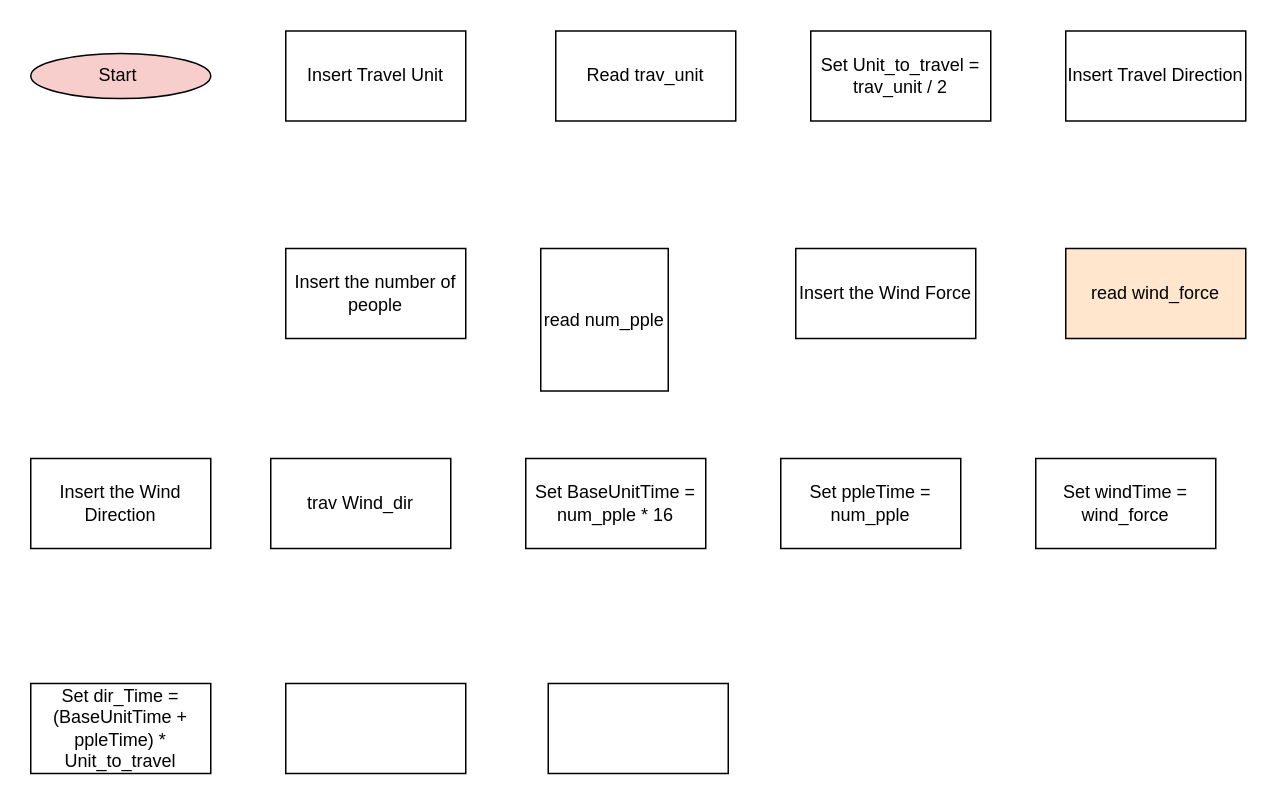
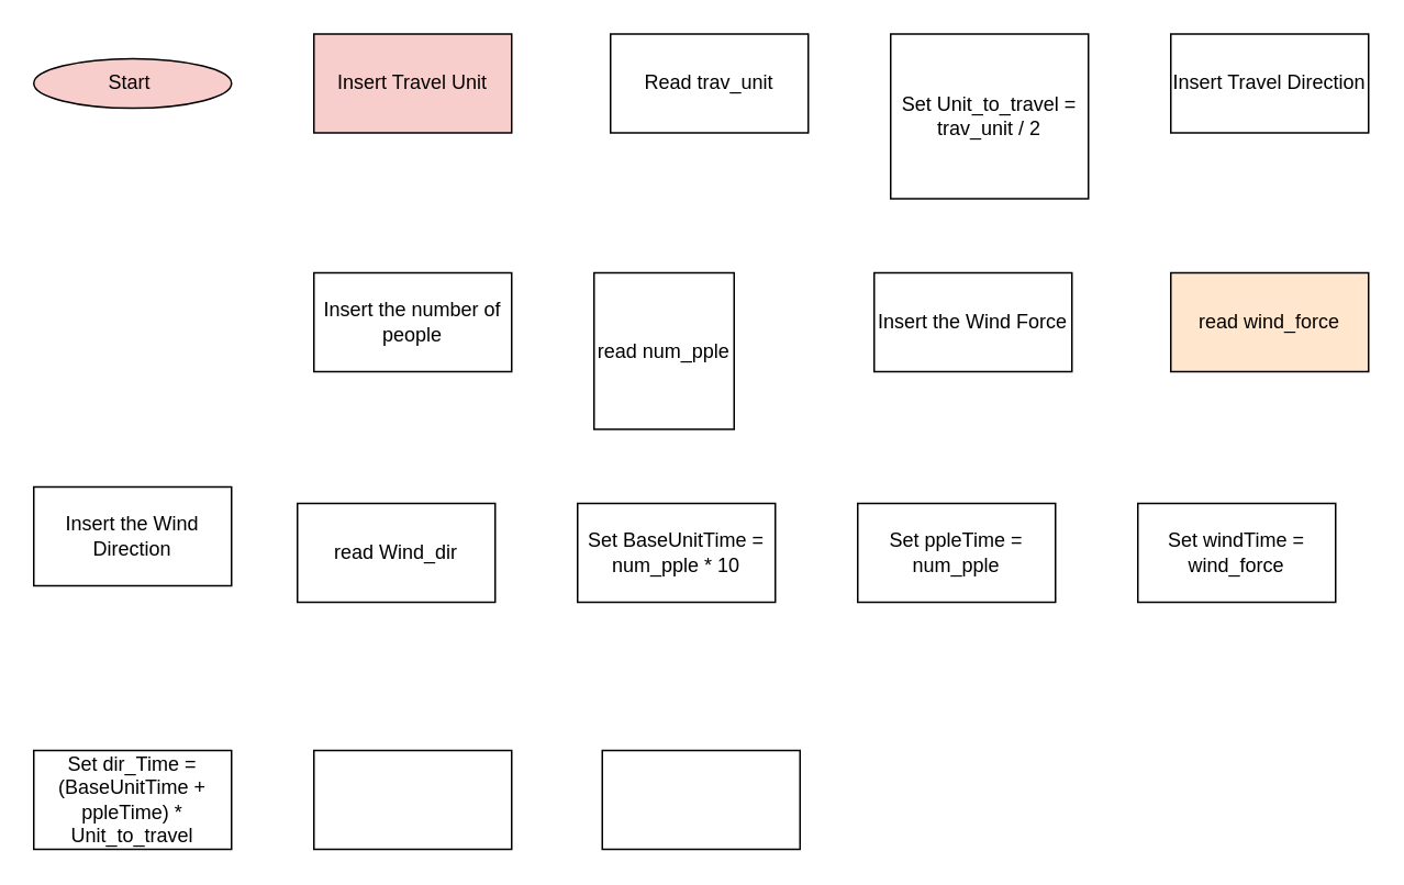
  <mxCell id="0" />
  <mxCell id="1" parent="0" />
  <mxCell id="2" value="Start&amp;nbsp;" style="ellipse;whiteSpace=wrap;html=1;fillColor=#f8cecc;" vertex="1" parent="1"><mxGeometry x="20" y="35" width="120" height="30" as="geometry" /></mxCell>
- <mxCell id="3" value="Insert Travel Unit" style="rounded=0;whiteSpace=wrap;html=1;" vertex="1" parent="1"><mxGeometry x="190" y="20" width="120" height="60" as="geometry" /></mxCell>
+ <mxCell id="3" value="Insert Travel Unit" style="rounded=0;whiteSpace=wrap;html=1;fillColor=#f8cecc;" vertex="1" parent="1"><mxGeometry x="190" y="20" width="120" height="60" as="geometry" /></mxCell>
  <mxCell id="4" value="Read trav_unit" style="rounded=0;whiteSpace=wrap;html=1;" vertex="1" parent="1"><mxGeometry x="370" y="20" width="120" height="60" as="geometry" /></mxCell>
  <mxCell id="5" value="Insert Travel Direction" style="rounded=0;whiteSpace=wrap;html=1;" vertex="1" parent="1"><mxGeometry x="710" y="20" width="120" height="60" as="geometry" /></mxCell>
  <mxCell id="6" value="Insert the number of people" style="rounded=0;whiteSpace=wrap;html=1;" vertex="1" parent="1"><mxGeometry x="190" y="165" width="120" height="60" as="geometry" /></mxCell>
  <mxCell id="7" value="read num_pple" style="rounded=0;whiteSpace=wrap;html=1;" vertex="1" parent="1"><mxGeometry x="360" y="165" width="85" height="95" as="geometry" /></mxCell>
  <mxCell id="8" value="Insert the Wind Force" style="rounded=0;whiteSpace=wrap;html=1;" vertex="1" parent="1"><mxGeometry x="530" y="165" width="120" height="60" as="geometry" /></mxCell>
  <mxCell id="9" value="read wind_force" style="rounded=0;whiteSpace=wrap;html=1;fillColor=#ffe6cc;" vertex="1" parent="1"><mxGeometry x="710" y="165" width="120" height="60" as="geometry" /></mxCell>
- <mxCell id="10" value="Insert the Wind Direction" style="rounded=0;whiteSpace=wrap;html=1;" vertex="1" parent="1"><mxGeometry x="20" y="305" width="120" height="60" as="geometry" /></mxCell>
- <mxCell id="11" value="trav Wind_dir" style="rounded=0;whiteSpace=wrap;html=1;" vertex="1" parent="1"><mxGeometry x="180" y="305" width="120" height="60" as="geometry" /></mxCell>
- <mxCell id="12" value="Set Unit_to_travel = trav_unit / 2" style="rounded=0;whiteSpace=wrap;html=1;" vertex="1" parent="1"><mxGeometry x="540" y="20" width="120" height="60" as="geometry" /></mxCell>
- <mxCell id="13" value="Set BaseUnitTime = num_pple * 16" style="rounded=0;whiteSpace=wrap;html=1;" vertex="1" parent="1"><mxGeometry x="350" y="305" width="120" height="60" as="geometry" /></mxCell>
+ <mxCell id="10" value="Insert the Wind Direction" style="rounded=0;whiteSpace=wrap;html=1;" vertex="1" parent="1"><mxGeometry x="20" y="295" width="120" height="60" as="geometry" /></mxCell>
+ <mxCell id="11" value="read Wind_dir" style="rounded=0;whiteSpace=wrap;html=1;" vertex="1" parent="1"><mxGeometry x="180" y="305" width="120" height="60" as="geometry" /></mxCell>
+ <mxCell id="12" value="Set Unit_to_travel = trav_unit / 2" style="rounded=0;whiteSpace=wrap;html=1;" vertex="1" parent="1"><mxGeometry x="540" y="20" width="120" height="100" as="geometry" /></mxCell>
+ <mxCell id="13" value="Set BaseUnitTime = num_pple * 10" style="rounded=0;whiteSpace=wrap;html=1;" vertex="1" parent="1"><mxGeometry x="350" y="305" width="120" height="60" as="geometry" /></mxCell>
  <mxCell id="14" value="Set ppleTime = num_pple" style="rounded=0;whiteSpace=wrap;html=1;" vertex="1" parent="1"><mxGeometry x="520" y="305" width="120" height="60" as="geometry" /></mxCell>
  <mxCell id="15" value="Set windTime = wind_force" style="rounded=0;whiteSpace=wrap;html=1;" vertex="1" parent="1"><mxGeometry x="690" y="305" width="120" height="60" as="geometry" /></mxCell>
  <mxCell id="16" value="Set dir_Time = (BaseUnitTime + ppleTime) * Unit_to_travel" style="rounded=0;whiteSpace=wrap;html=1;" vertex="1" parent="1"><mxGeometry x="20" y="455" width="120" height="60" as="geometry" /></mxCell>
  <mxCell id="17" value="" style="rounded=0;whiteSpace=wrap;html=1;" vertex="1" parent="1"><mxGeometry x="190" y="455" width="120" height="60" as="geometry" /></mxCell>
  <mxCell id="18" value="" style="rounded=0;whiteSpace=wrap;html=1;" vertex="1" parent="1"><mxGeometry x="365" y="455" width="120" height="60" as="geometry" /></mxCell>
